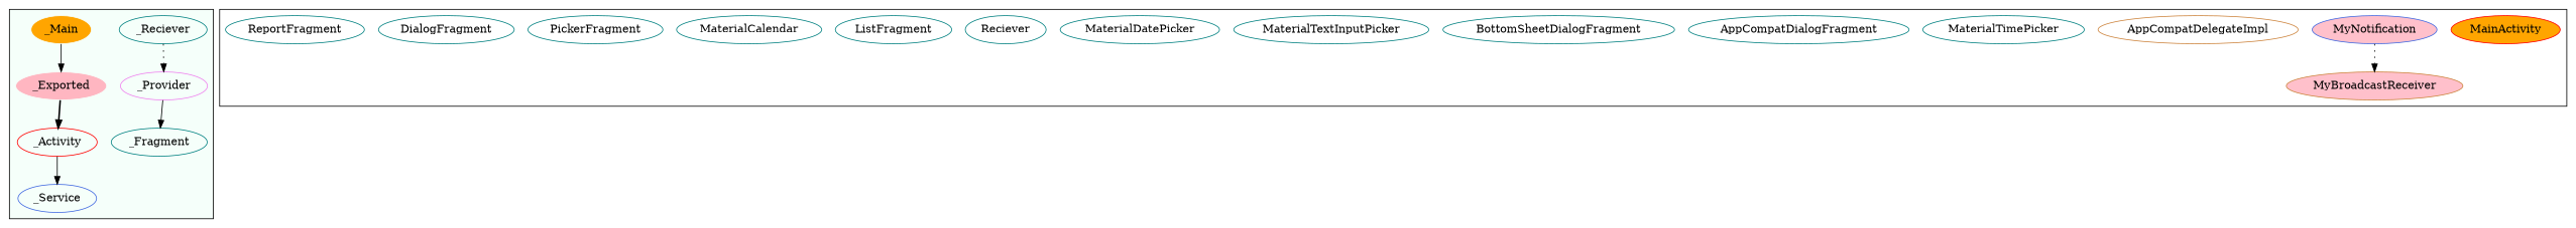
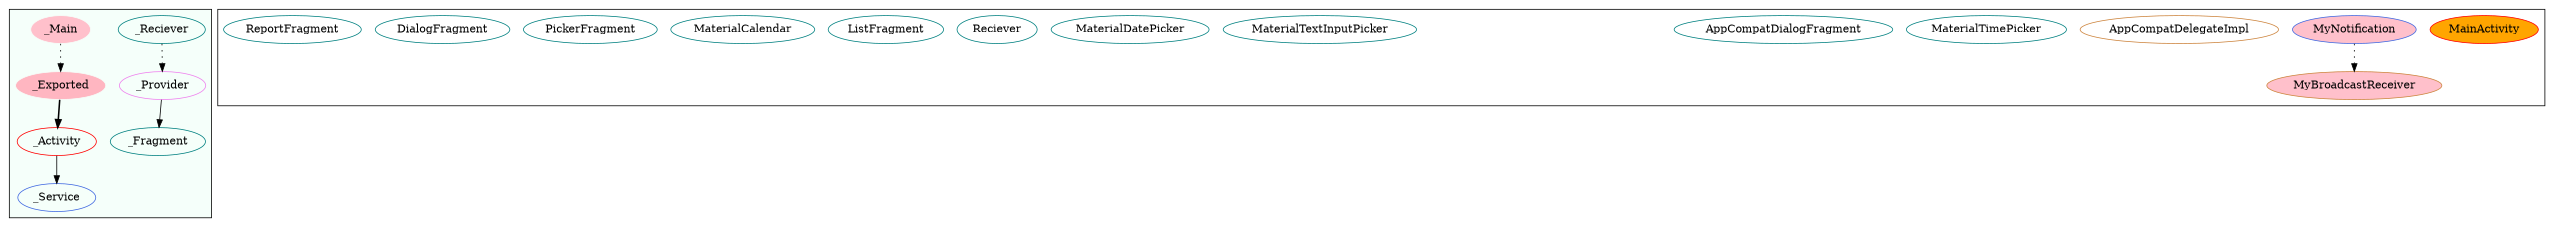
  digraph {
    node [color=teal]
    edge [style=solid]
    _Activity [color=red]
    _Service [color=royalblue]
    _Reciever
    _Provider [color=violet]
    _Fragment
-   _Main [color=mintcream fillcolor=orange style=filled]
+   _Main [color=mintcream fillcolor=pink style=filled]
    _Exported [color=mintcream fillcolor=lightpink style=filled]
    MainActivity [color=red fillcolor=orange style=filled]
    MyNotification [color=royalblue fillcolor=pink style=filled]
    MyBroadcastReceiver [color=peru fillcolor=pink style=filled]
    AppCompatDelegateImpl [color=peru]
    MaterialTimePicker
    AppCompatDialogFragment
-   BottomSheetDialogFragment
    MaterialTextInputPicker
    MaterialDatePicker
    n17 [label=Reciever]
    ListFragment
    MaterialCalendar
    PickerFragment
    DialogFragment
    ReportFragment
    subgraph cluster_1 {
      bgcolor=mintcream
      _Activity
      _Service
      _Reciever
      _Provider
      _Fragment
      _Main
      _Exported
    }
    subgraph cluster_2 {
      MainActivity
      MyNotification
      MyBroadcastReceiver
      AppCompatDelegateImpl
      MaterialTimePicker
      AppCompatDialogFragment
-     BottomSheetDialogFragment
      MaterialTextInputPicker
      MaterialDatePicker
      n17
      ListFragment
      MaterialCalendar
      PickerFragment
      DialogFragment
      ReportFragment
    }
    _Activity -> _Service
    _Reciever -> _Provider [style=dotted]
    _Provider -> _Fragment
-   _Main -> _Exported
+   _Main -> _Exported [style=dotted]
    _Exported -> _Activity [style=bold]
    MyNotification -> MyBroadcastReceiver [style=dotted]
  }
